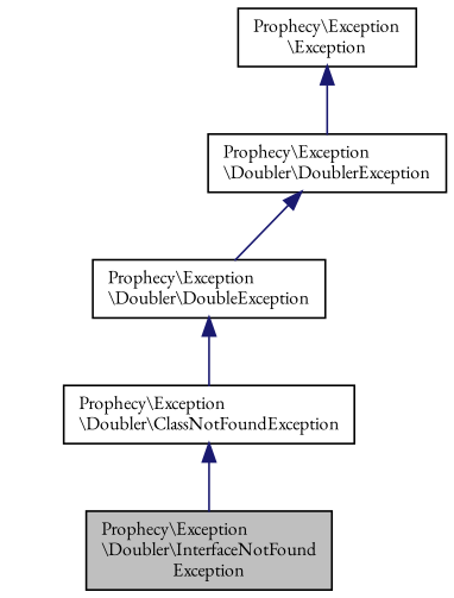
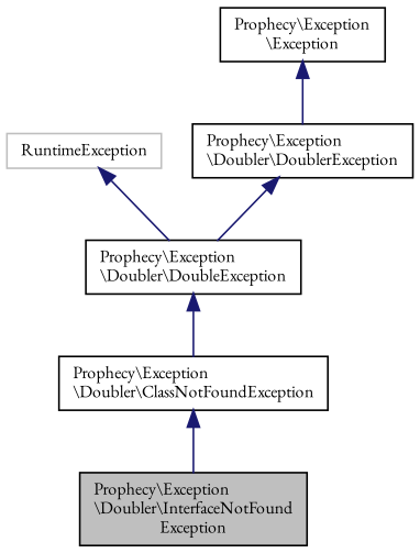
  digraph {
    fontname="EB Garamond"
    node [color=black fillcolor=white fontname="EB Garamond" fontsize=10 shape=record style=filled]
    edge [color=midnightblue dir=back fontname="EB Garamond" fontsize=10 labelfontname=Helvetica labelfontsize=10 style=solid]
    n1 [fillcolor=grey75 fontcolor=black height=0.2 label="Prophecy\\Exception\l\\Doubler\\InterfaceNotFound\lException" width=0.4]
    n2 [height=0.2 label="Prophecy\\Exception\l\\Doubler\\ClassNotFoundException" width=0.4]
    n3 [height=0.2 label="Prophecy\\Exception\l\\Doubler\\DoubleException" width=0.4]
+   n4 [color=grey75 height=0.2 label=RuntimeException width=0.4]
    n5 [height=0.2 label="Prophecy\\Exception\l\\Doubler\\DoublerException" width=0.4]
    n6 [height=0.2 label="Prophecy\\Exception\l\\Exception" width=0.4]
    n2 -> n1
    n3 -> n2
+   n4 -> n3
    n5 -> n3
    n6 -> n5
  }
